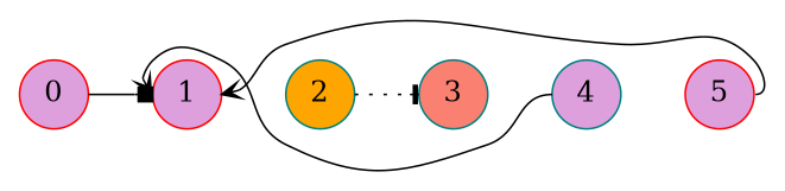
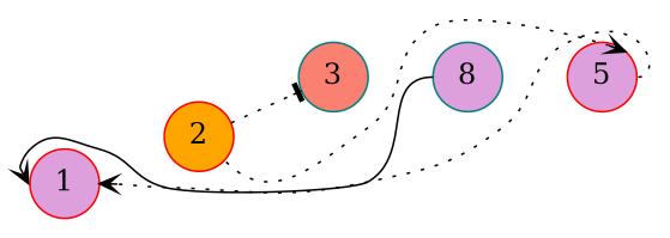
  digraph {
    rankdir=LR
    node [color=red fillcolor=plum fontsize=16 shape=circle style=filled]
    edge [style=solid]
-   0
    1
-   2 [color=teal fillcolor=orange]
+   2 [fillcolor=orange]
    3 [color=teal fillcolor=salmon]
    5
-   4 [color=teal]
-   0 -> 1 [arrowhead=box weight=2]
+   4 [color=teal label=8]
    1 -> 2 [style=invis weight=2]
    2 -> 3 [arrowhead=tee style=dotted weight=2]
+   2 -> 5 [arrowhead=vee headport=ne style=dotted tailport=se]
    3 -> 4 [style=invis weight=100]
-   5 -> 1 [arrowhead=vee headport=e tailport=e]
+   5 -> 1 [arrowhead=vee headport=e style=dotted tailport=e]
    4 -> 1 [arrowhead=vee headport=w tailport=w]
    4 -> 5 [style=invis weight=100]
  }
